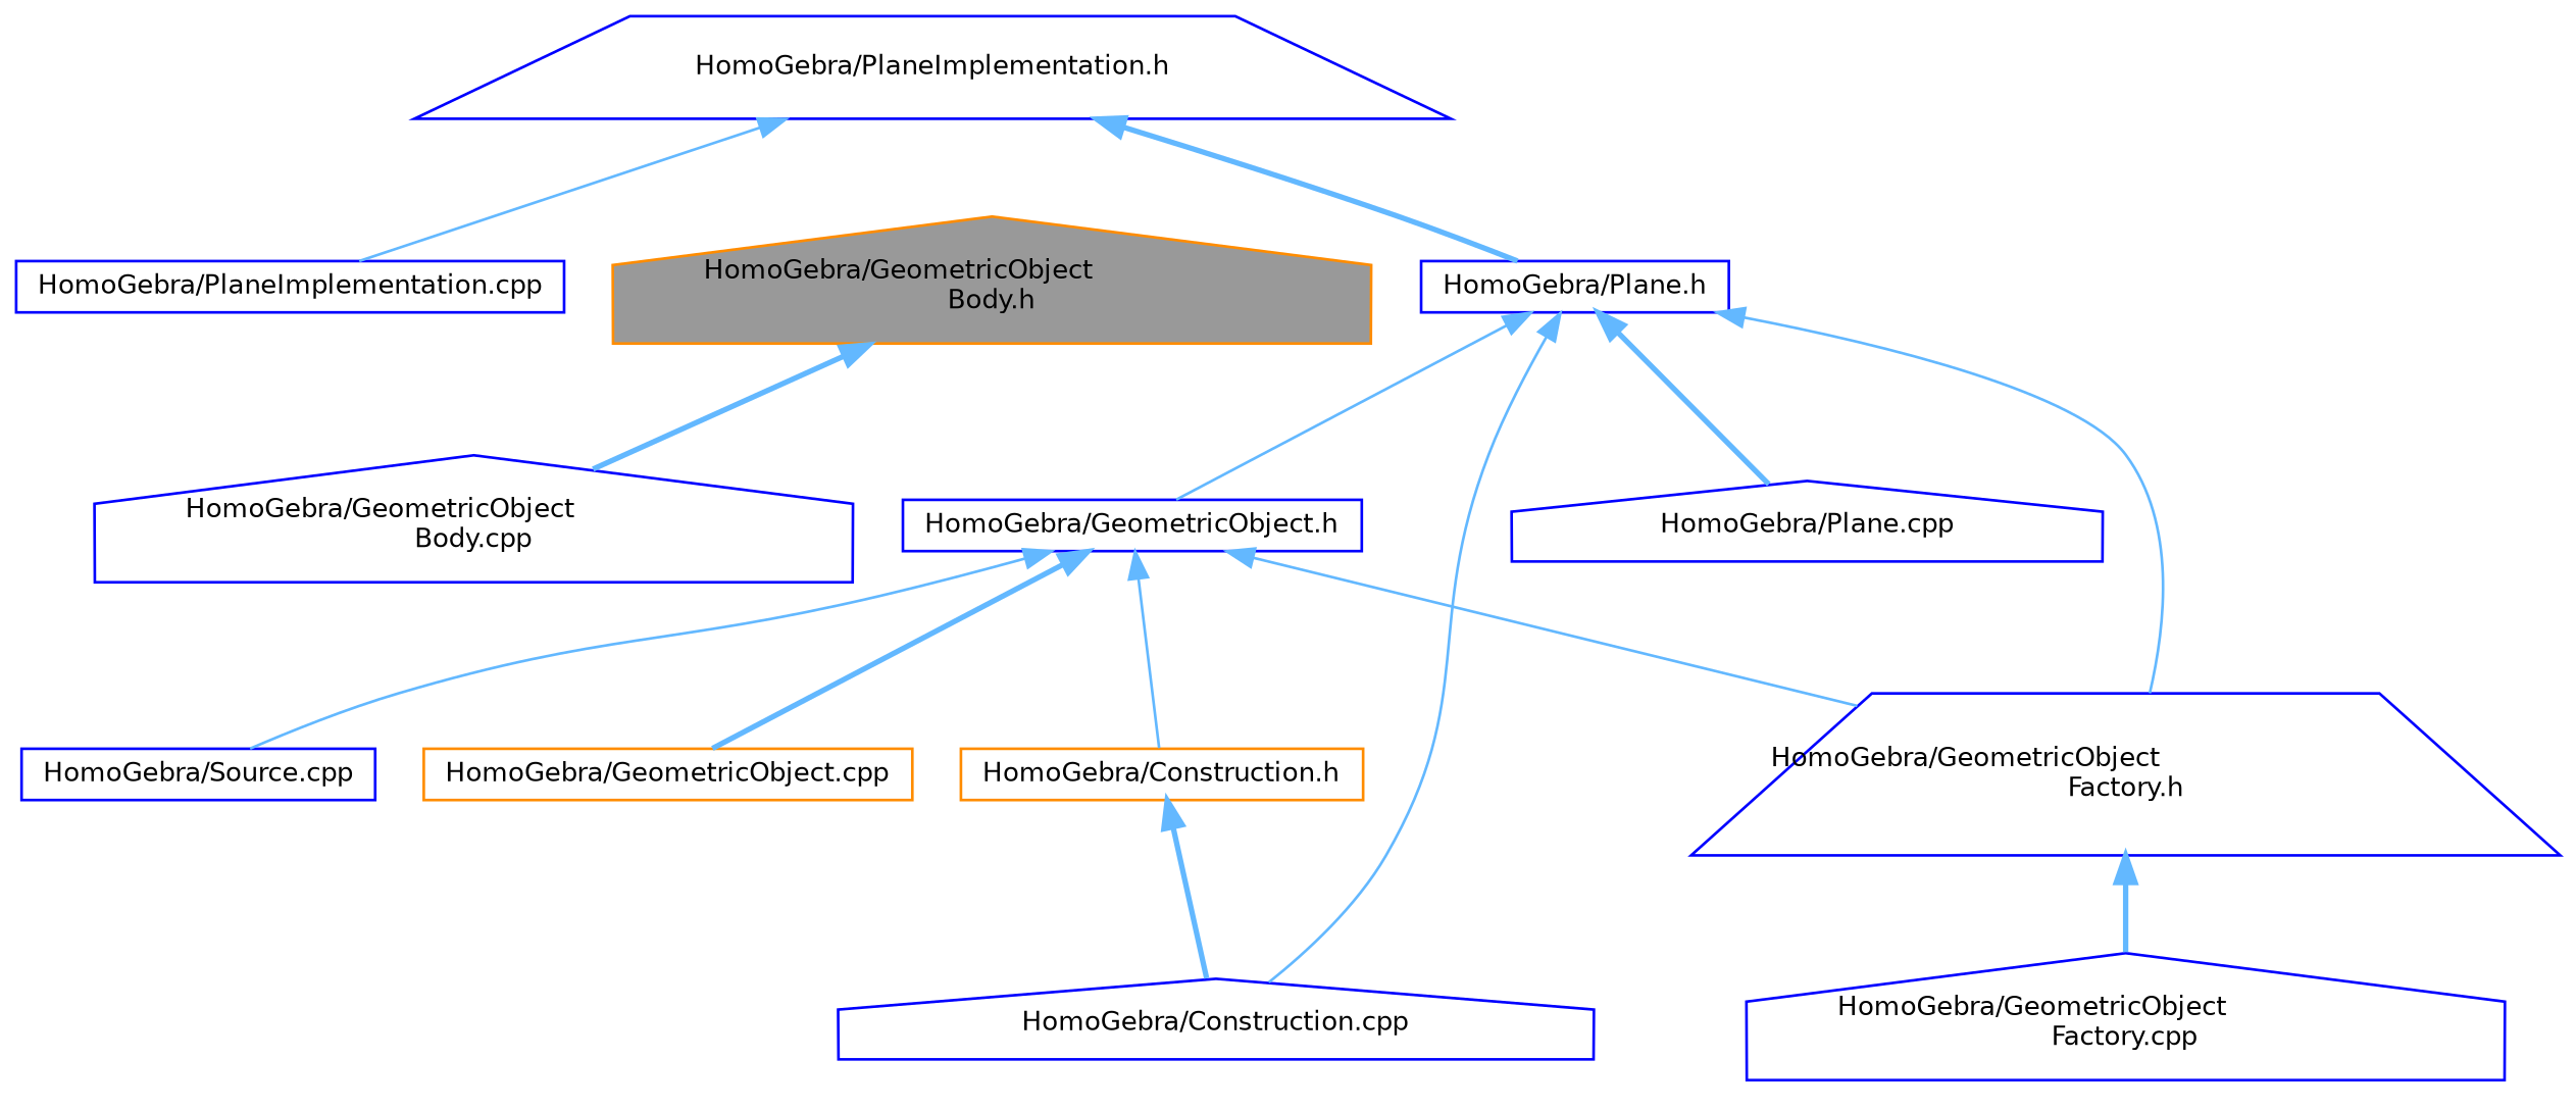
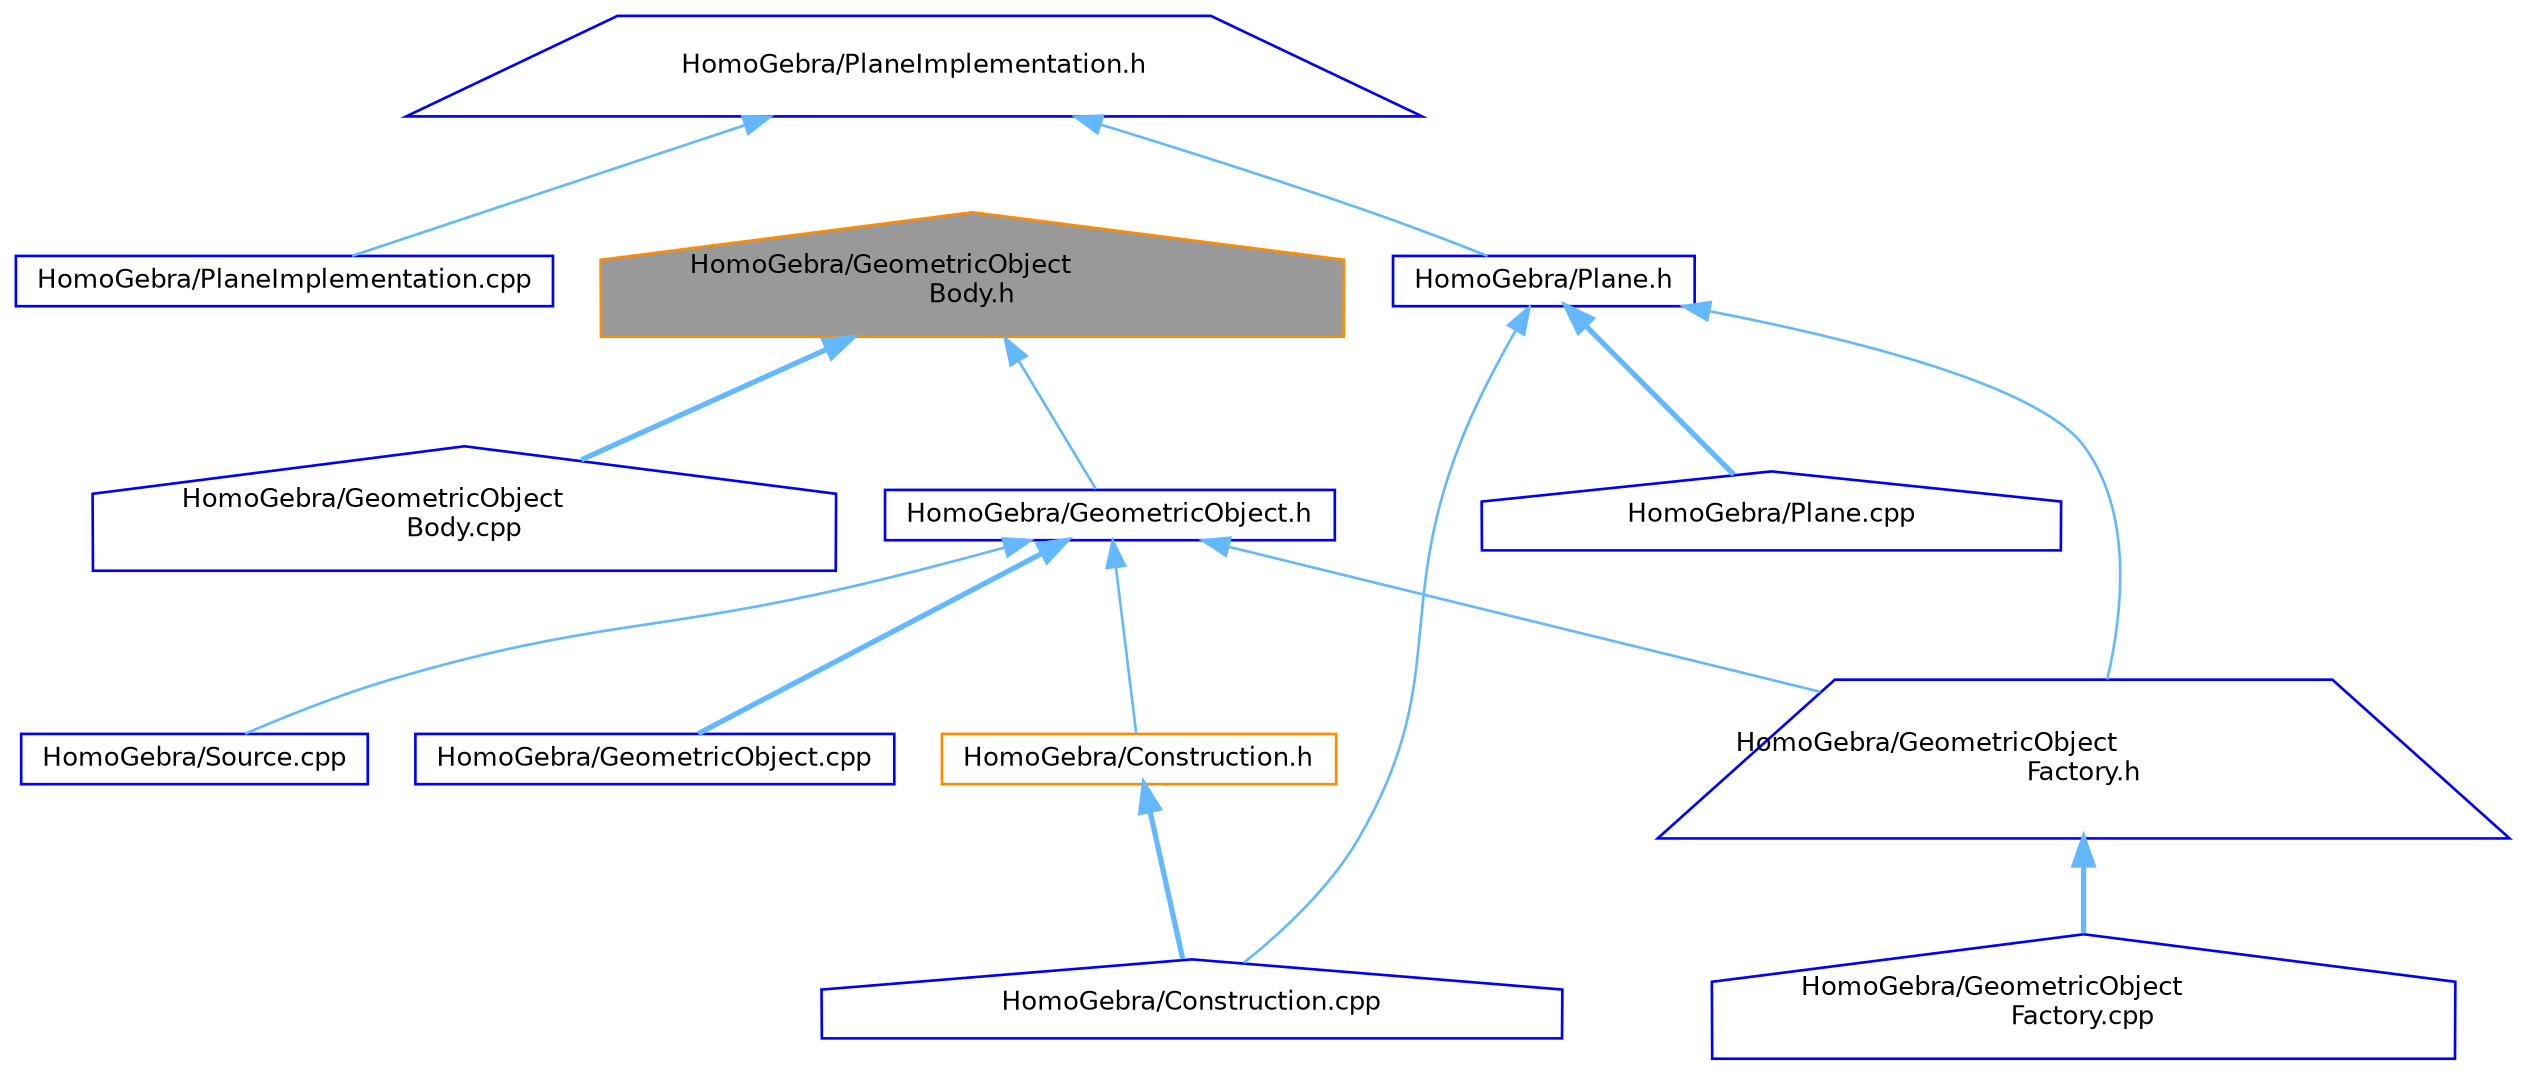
  digraph {
    node [color=blue fillcolor=white fontname=Helvetica fontsize=10 shape=box style=filled]
    edge [color=steelblue1 dir=back fontname=Helvetica fontsize=10 labelfontname=Helvetica labelfontsize=10 style=solid]
    n1 [color=darkorange fillcolor=grey60 fontcolor=black height=0.2 label="HomoGebra/GeometricObject\lBody.h" shape=house width=0.4]
    n2 [height=0.2 label="HomoGebra/GeometricObject.h" width=0.4]
    n3 [height=0.2 label="HomoGebra/GeometricObject\lBody.cpp" shape=house width=0.4]
    n4 [color=darkorange height=0.2 label="HomoGebra/Construction.h" width=0.4]
-   n5 [color=darkorange height=0.2 label="HomoGebra/GeometricObject.cpp" width=0.4]
+   n5 [height=0.2 label="HomoGebra/GeometricObject.cpp" width=0.4]
    n6 [height=0.2 label="HomoGebra/GeometricObject\lFactory.h" shape=trapezium width=0.4]
    n7 [height=0.2 label="HomoGebra/Source.cpp" width=0.4]
    n8 [height=0.2 label="HomoGebra/Construction.cpp" shape=house width=0.4]
    n9 [height=0.2 label="HomoGebra/GeometricObject\lFactory.cpp" shape=house width=0.4]
    n10 [height=0.2 label="HomoGebra/PlaneImplementation.h" shape=trapezium width=0.4]
    n11 [height=0.2 label="HomoGebra/Plane.h" width=0.4]
    n12 [height=0.2 label="HomoGebra/PlaneImplementation.cpp" width=0.4]
    n13 [height=0.2 label="HomoGebra/Plane.cpp" shape=house width=0.4]
-   n11 -> n2
+   n1 -> n2
    n1 -> n3 [style=bold]
    n2 -> n4
    n2 -> n5 [style=bold]
    n2 -> n6
    n2 -> n7
    n4 -> n8 [style=bold]
    n6 -> n9 [style=bold]
-   n10 -> n11 [style=bold]
+   n10 -> n11
    n10 -> n12
    n11 -> n6
    n11 -> n8
    n11 -> n13 [style=bold]
  }
